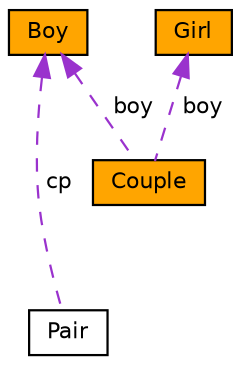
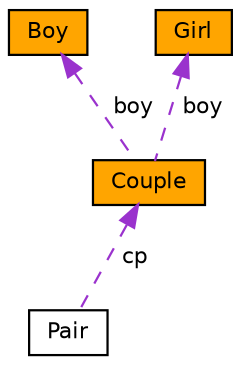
  digraph {
    node [color=black fillcolor=orange fontname=Helvetica fontsize=10 shape=record style=filled]
    edge [color=darkorchid3 dir=back fontname=Helvetica fontsize=10 labelfontname=Helvetica labelfontsize=10 style=dashed]
    n1 [fillcolor=white fontcolor=black height=0.2 label=Pair width=0.4]
    n2 [height=0.2 label=Couple width=0.4]
    n3 [height=0.2 label=Boy width=0.4]
    n4 [height=0.2 label=Girl width=0.4]
-   n3 -> n1 [label=" cp"]
+   n2 -> n1 [label=" cp"]
    n3 -> n2 [label=" boy"]
    n4 -> n2 [label=" boy"]
  }
